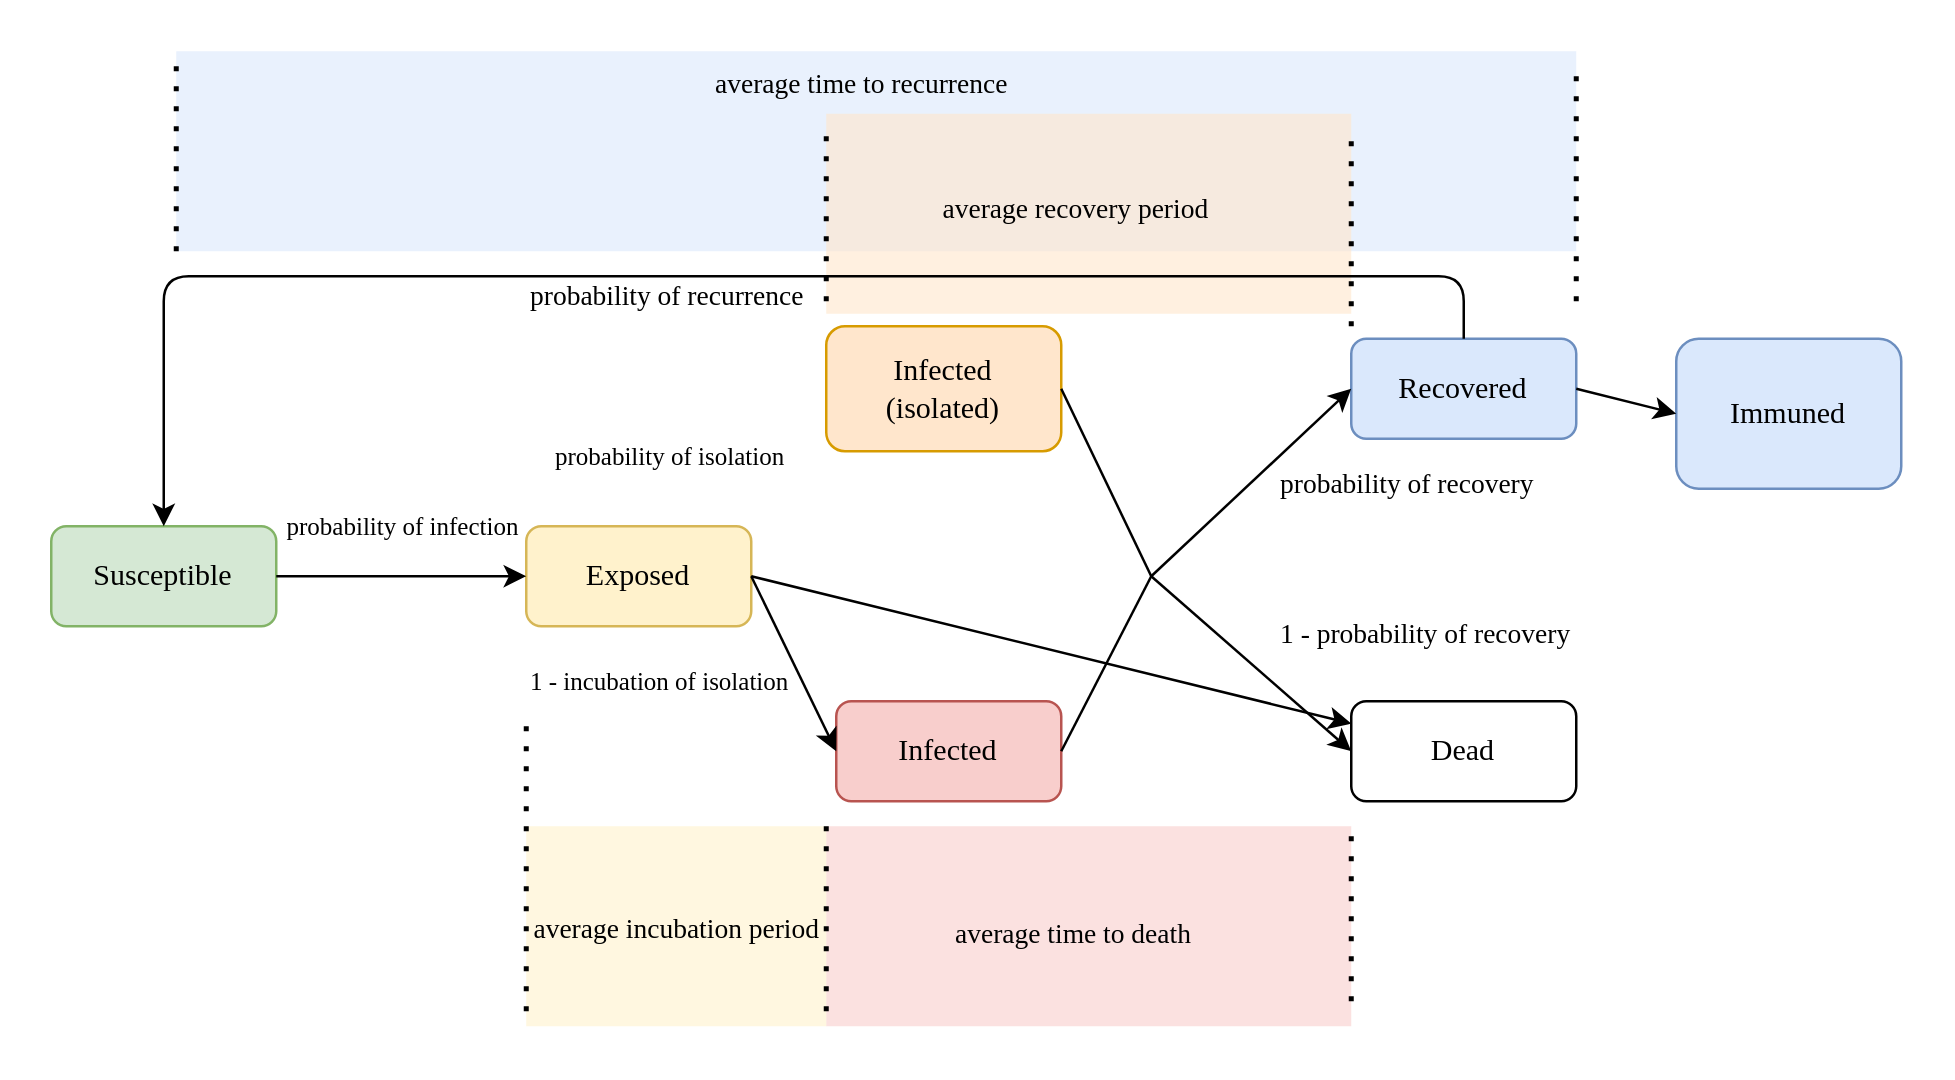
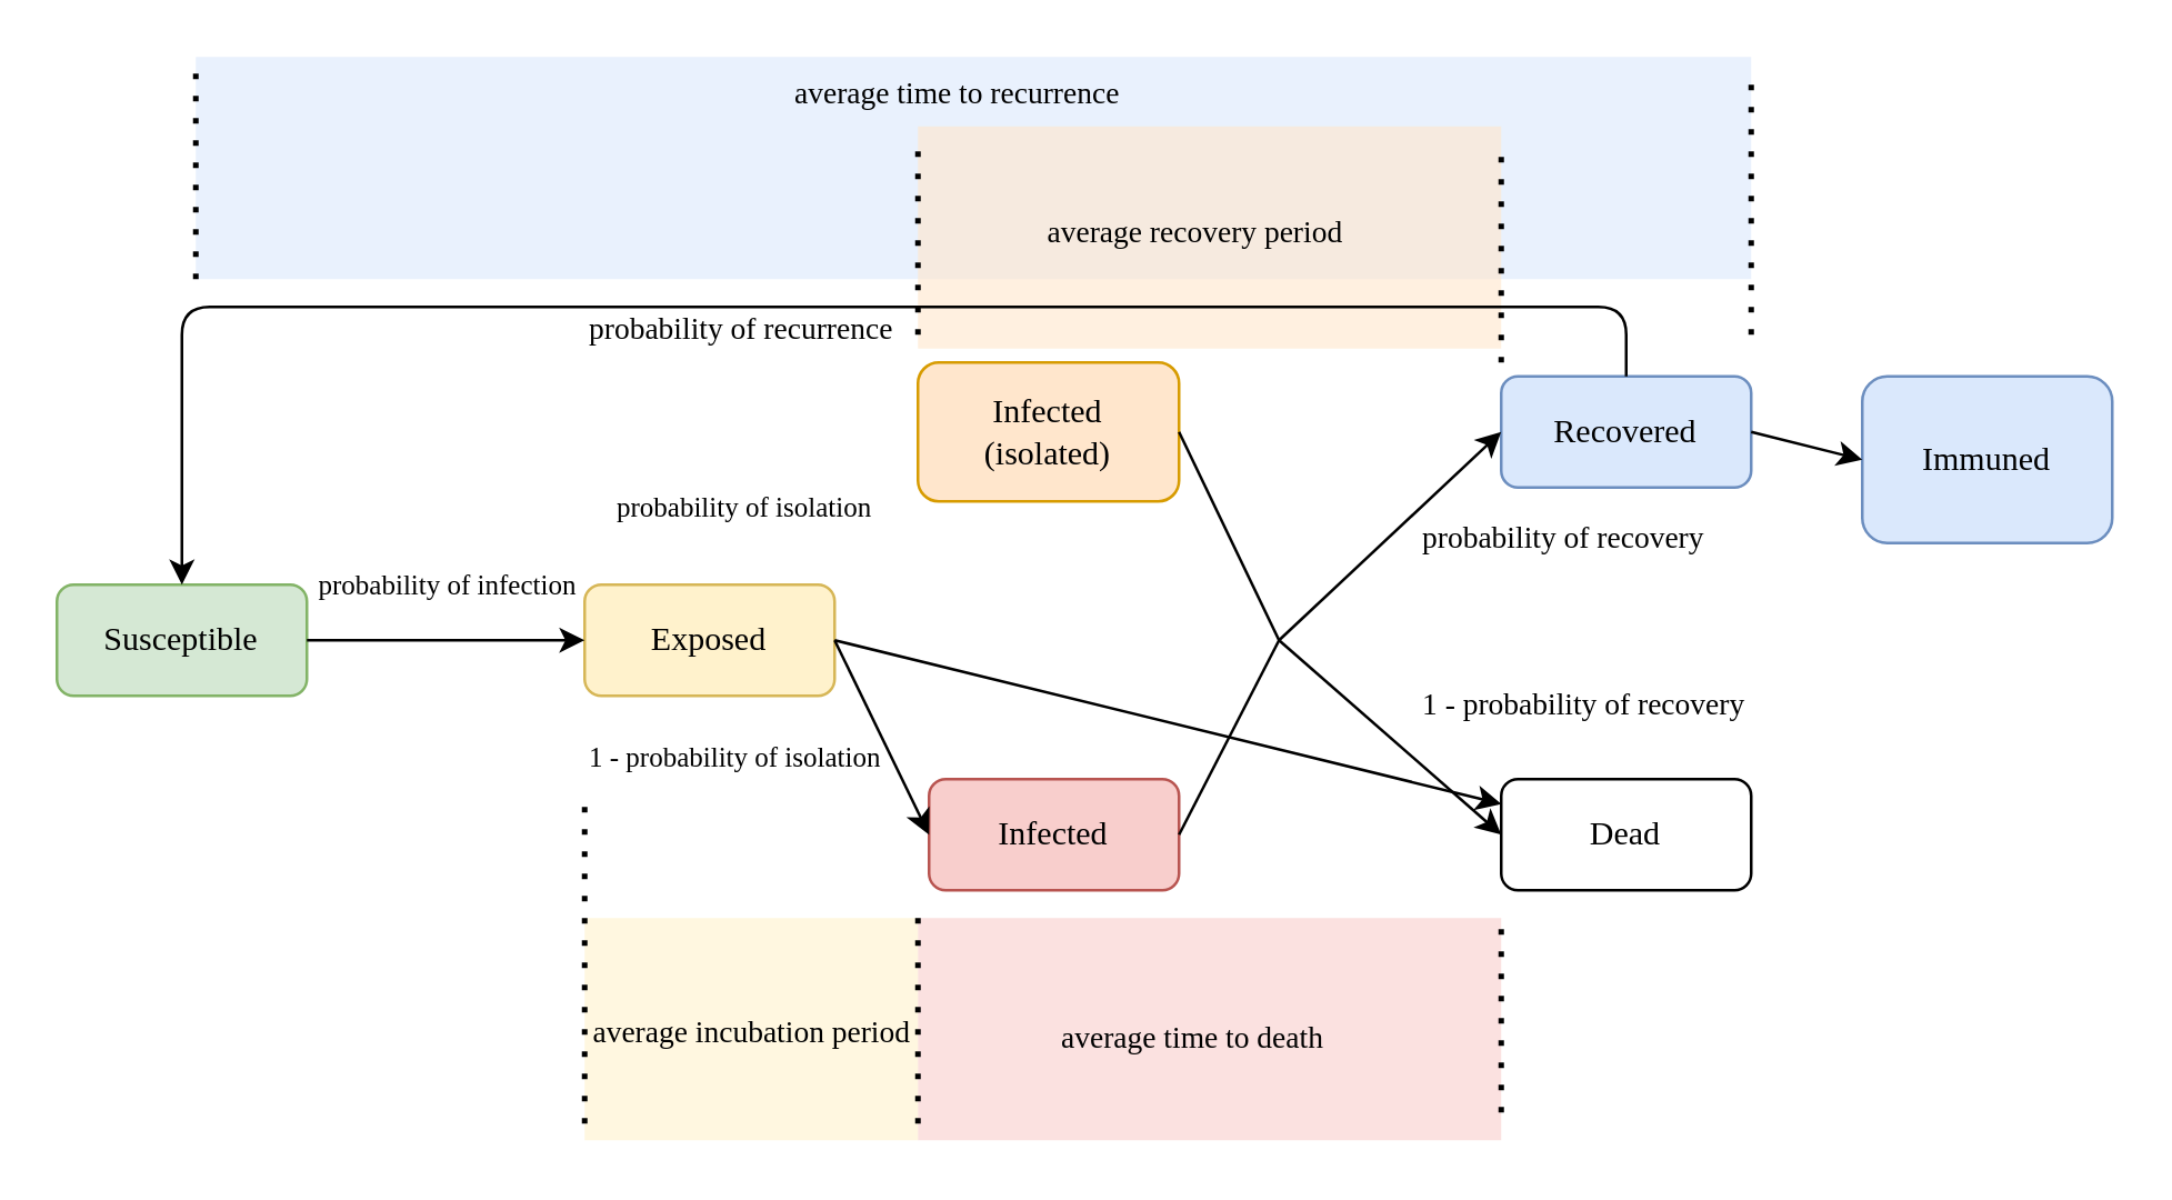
  <mxCell id="0" />
  <mxCell id="1" parent="0" />
  <mxCell id="2" value="" style="rounded=0;whiteSpace=wrap;html=1;shadow=0;fontSize=10;fillColor=#dae8fc;opacity=60;strokeColor=none;" vertex="1" parent="1"><mxGeometry x="70" y="20" width="560" height="80" as="geometry" /></mxCell>
  <mxCell id="3" value="" style="rounded=0;whiteSpace=wrap;html=1;shadow=0;fontSize=10;fillColor=#ffe6cc;opacity=60;strokeColor=none;" vertex="1" parent="1"><mxGeometry x="330" y="45" width="210" height="80" as="geometry" /></mxCell>
  <mxCell id="4" value="" style="rounded=0;whiteSpace=wrap;html=1;shadow=0;fontSize=10;fillColor=#f8cecc;opacity=60;strokeColor=none;" vertex="1" parent="1"><mxGeometry x="330" y="330" width="210" height="80" as="geometry" /></mxCell>
  <mxCell id="5" value="" style="rounded=0;whiteSpace=wrap;html=1;shadow=0;fontSize=10;fillColor=#fff2cc;strokeColor=none;opacity=60;" vertex="1" parent="1"><mxGeometry x="210" y="330" width="120" height="80" as="geometry" /></mxCell>
  <mxCell id="6" value="&lt;font face=&quot;Times New Roman&quot;&gt;Susceptible&lt;/font&gt;" style="rounded=1;whiteSpace=wrap;html=1;fillColor=#d5e8d4;strokeColor=#82b366;" vertex="1" parent="1"><mxGeometry x="20" y="210" width="90" height="40" as="geometry" /></mxCell>
  <mxCell id="7" value="&lt;font face=&quot;Times New Roman&quot;&gt;Exposed&lt;/font&gt;" style="rounded=1;whiteSpace=wrap;html=1;fillColor=#fff2cc;strokeColor=#d6b656;" vertex="1" parent="1"><mxGeometry x="210" y="210" width="90" height="40" as="geometry" /></mxCell>
  <mxCell id="8" value="&lt;font face=&quot;Times New Roman&quot;&gt;Infected&lt;/font&gt;" style="rounded=1;whiteSpace=wrap;html=1;fillColor=#f8cecc;strokeColor=#b85450;" vertex="1" parent="1"><mxGeometry x="334" y="280" width="90" height="40" as="geometry" /></mxCell>
  <mxCell id="9" value="&lt;font face=&quot;Times New Roman&quot;&gt;Recovered&lt;/font&gt;" style="rounded=1;whiteSpace=wrap;html=1;fillColor=#dae8fc;strokeColor=#6c8ebf;" vertex="1" parent="1"><mxGeometry x="540" y="135" width="90" height="40" as="geometry" /></mxCell>
  <mxCell id="10" value="&lt;font face=&quot;Times New Roman&quot;&gt;Dead&lt;/font&gt;" style="rounded=1;whiteSpace=wrap;html=1;" vertex="1" parent="1"><mxGeometry x="540" y="280" width="90" height="40" as="geometry" /></mxCell>
  <mxCell id="11" value="&lt;font face=&quot;Times New Roman&quot;&gt;Infected&lt;br&gt;(isolated)&lt;/font&gt;" style="rounded=1;whiteSpace=wrap;html=1;fillColor=#ffe6cc;strokeColor=#d79b00;" vertex="1" parent="1"><mxGeometry x="330" y="130" width="94" height="50" as="geometry" /></mxCell>
  <mxCell id="12" value="&lt;font face=&quot;Times New Roman&quot;&gt;Immuned&lt;/font&gt;" style="rounded=1;whiteSpace=wrap;html=1;fillColor=#dae8fc;strokeColor=#6c8ebf;" vertex="1" parent="1"><mxGeometry x="670" y="135" width="90" height="60" as="geometry" /></mxCell>
  <mxCell id="13" value="" style="endArrow=classic;html=1;exitX=1;exitY=0.5;exitDx=0;exitDy=0;entryX=0;entryY=0.5;entryDx=0;entryDy=0;" edge="1" parent="1" source="6" target="7"><mxGeometry width="50" height="50" relative="1" as="geometry"><mxPoint x="630" y="400" as="sourcePoint" /><mxPoint x="680" y="350" as="targetPoint" /></mxGeometry></mxCell>
  <mxCell id="14" value="" style="endArrow=classic;html=1;exitX=1;exitY=0.5;exitDx=0;exitDy=0;entryX=0;entryY=0.5;entryDx=0;entryDy=0;" edge="1" parent="1" source="7" target="8"><mxGeometry width="50" height="50" relative="1" as="geometry"><mxPoint x="270" y="350" as="sourcePoint" /><mxPoint x="320" y="300" as="targetPoint" /></mxGeometry></mxCell>
  <mxCell id="15" value="" style="endArrow=classic;html=1;exitX=1;exitY=0.5;exitDx=0;exitDy=0;" edge="1" parent="1" source="7" target="10"><mxGeometry width="50" height="50" relative="1" as="geometry"><mxPoint x="630" y="400" as="sourcePoint" /><mxPoint x="680" y="350" as="targetPoint" /></mxGeometry></mxCell>
  <mxCell id="16" value="" style="endArrow=classic;html=1;exitX=1;exitY=0.5;exitDx=0;exitDy=0;entryX=0;entryY=0.5;entryDx=0;entryDy=0;" edge="1" parent="1" source="9" target="12"><mxGeometry width="50" height="50" relative="1" as="geometry"><mxPoint x="630" y="400" as="sourcePoint" /><mxPoint x="680" y="350" as="targetPoint" /></mxGeometry></mxCell>
  <mxCell id="17" value="" style="endArrow=classic;html=1;entryX=0.5;entryY=0;entryDx=0;entryDy=0;exitX=0.5;exitY=0;exitDx=0;exitDy=0;edgeStyle=orthogonalEdgeStyle;" edge="1" parent="1" source="9" target="6"><mxGeometry width="50" height="50" relative="1" as="geometry"><mxPoint x="630" y="400" as="sourcePoint" /><mxPoint x="680" y="350" as="targetPoint" /><Array as="points"><mxPoint x="585" y="110" /><mxPoint x="65" y="110" /></Array></mxGeometry></mxCell>
  <mxCell id="18" value="&lt;p style=&quot;margin: 0px; text-align: justify; font-stretch: normal; font-size: 10px; line-height: normal; font-family: &amp;quot;times new roman&amp;quot;;&quot;&gt;probability of infection&lt;/p&gt;" style="text;html=1;strokeColor=none;fillColor=none;align=center;verticalAlign=middle;whiteSpace=wrap;rounded=0;fontSize=10;" vertex="1" parent="1"><mxGeometry x="96" y="200" width="130" height="20" as="geometry" /></mxCell>
  <mxCell id="19" value="&lt;p style=&quot;margin: 0px; text-align: justify; font-style: normal; font-variant-caps: normal; font-weight: normal; font-stretch: normal; font-size: 10px; line-height: normal; font-family: &amp;quot;times new roman&amp;quot;; color: rgb(0, 0, 0);&quot;&gt;probability of isolation&lt;/p&gt;" style="text;whiteSpace=wrap;html=1;fontSize=10;" vertex="1" parent="1"><mxGeometry x="220" y="170" width="130" height="30" as="geometry" /></mxCell>
  <mxCell id="20" value="&lt;p style=&quot;margin: 0.0px 0.0px 0.0px 0.0px ; text-align: justify ; font: 11.0px &amp;quot;times new roman&amp;quot; ; color: #000000&quot;&gt;probability of recurrence&lt;/p&gt;" style="text;whiteSpace=wrap;html=1;fontSize=10;" vertex="1" parent="1"><mxGeometry x="210" y="105" width="130" height="30" as="geometry" /></mxCell>
  <mxCell id="21" value="" style="endArrow=none;html=1;fontSize=10;exitX=1;exitY=0.5;exitDx=0;exitDy=0;" edge="1" parent="1" source="11"><mxGeometry width="50" height="50" relative="1" as="geometry"><mxPoint x="560" y="440" as="sourcePoint" /><mxPoint x="460" y="230" as="targetPoint" /></mxGeometry></mxCell>
  <mxCell id="22" value="" style="endArrow=none;html=1;fontSize=10;exitX=1;exitY=0.5;exitDx=0;exitDy=0;" edge="1" parent="1" source="8"><mxGeometry width="50" height="50" relative="1" as="geometry"><mxPoint x="560" y="440" as="sourcePoint" /><mxPoint x="460" y="230" as="targetPoint" /></mxGeometry></mxCell>
  <mxCell id="23" value="" style="endArrow=classic;html=1;fontSize=10;entryX=0;entryY=0.5;entryDx=0;entryDy=0;" edge="1" parent="1" target="9"><mxGeometry width="50" height="50" relative="1" as="geometry"><mxPoint x="460" y="230" as="sourcePoint" /><mxPoint x="610" y="390" as="targetPoint" /></mxGeometry></mxCell>
  <mxCell id="24" value="" style="endArrow=classic;html=1;fontSize=10;entryX=0;entryY=0.5;entryDx=0;entryDy=0;" edge="1" parent="1" target="10"><mxGeometry width="50" height="50" relative="1" as="geometry"><mxPoint x="460" y="230" as="sourcePoint" /><mxPoint x="610" y="390" as="targetPoint" /></mxGeometry></mxCell>
- <mxCell id="25" value="&lt;p style=&quot;margin: 0px ; text-align: justify ; font-style: normal ; font-weight: normal ; font-stretch: normal ; font-size: 10px ; line-height: normal ; font-family: &amp;#34;times new roman&amp;#34; ; color: rgb(0 , 0 , 0)&quot;&gt;1 - incubation of isolation&lt;/p&gt;" style="text;whiteSpace=wrap;html=1;fontSize=10;" vertex="1" parent="1"><mxGeometry x="210" y="260" width="130" height="30" as="geometry" /></mxCell>
+ <mxCell id="25" value="&lt;p style=&quot;margin: 0px ; text-align: justify ; font-style: normal ; font-weight: normal ; font-stretch: normal ; font-size: 10px ; line-height: normal ; font-family: &amp;#34;times new roman&amp;#34; ; color: rgb(0 , 0 , 0)&quot;&gt;1 - probability of isolation&lt;/p&gt;" style="text;whiteSpace=wrap;html=1;fontSize=10;" vertex="1" parent="1"><mxGeometry x="210" y="260" width="130" height="30" as="geometry" /></mxCell>
  <mxCell id="26" value="&lt;p style=&quot;margin: 0.0px 0.0px 0.0px 0.0px ; text-align: justify ; font: 11.0px &amp;quot;times new roman&amp;quot; ; color: #000000&quot;&gt;probability of recovery&lt;/p&gt;" style="text;whiteSpace=wrap;html=1;fontSize=10;" vertex="1" parent="1"><mxGeometry x="510" y="180" width="130" height="30" as="geometry" /></mxCell>
  <mxCell id="27" value="&lt;p style=&quot;margin: 0.0px 0.0px 0.0px 0.0px ; text-align: justify ; font: 11.0px &amp;#34;times new roman&amp;#34; ; color: #000000&quot;&gt;1 - probability of recovery&lt;/p&gt;" style="text;whiteSpace=wrap;html=1;fontSize=10;" vertex="1" parent="1"><mxGeometry x="510" y="240" width="130" height="30" as="geometry" /></mxCell>
  <mxCell id="28" value="" style="endArrow=none;dashed=1;html=1;dashPattern=1 3;strokeWidth=2;fontSize=10;exitX=0;exitY=1;exitDx=0;exitDy=0;" edge="1" parent="1" source="25"><mxGeometry width="50" height="50" relative="1" as="geometry"><mxPoint x="560" y="420" as="sourcePoint" /><mxPoint x="210" y="410" as="targetPoint" /></mxGeometry></mxCell>
  <mxCell id="29" value="" style="endArrow=none;dashed=1;html=1;dashPattern=1 3;strokeWidth=2;fontSize=10;exitX=0;exitY=1;exitDx=0;exitDy=0;" edge="1" parent="1"><mxGeometry width="50" height="50" relative="1" as="geometry"><mxPoint x="330" y="330" as="sourcePoint" /><mxPoint x="330" y="410" as="targetPoint" /></mxGeometry></mxCell>
  <mxCell id="30" value="" style="endArrow=none;dashed=1;html=1;dashPattern=1 3;strokeWidth=2;fontSize=10;" edge="1" parent="1"><mxGeometry width="50" height="50" relative="1" as="geometry"><mxPoint x="540" y="400" as="sourcePoint" /><mxPoint x="540" y="330" as="targetPoint" /></mxGeometry></mxCell>
  <mxCell id="31" value="" style="endArrow=none;dashed=1;html=1;dashPattern=1 3;strokeWidth=2;fontSize=10;" edge="1" parent="1"><mxGeometry width="50" height="50" relative="1" as="geometry"><mxPoint x="70" y="100" as="sourcePoint" /><mxPoint x="70" y="20" as="targetPoint" /></mxGeometry></mxCell>
  <mxCell id="32" value="" style="endArrow=none;dashed=1;html=1;dashPattern=1 3;strokeWidth=2;fontSize=10;" edge="1" parent="1"><mxGeometry width="50" height="50" relative="1" as="geometry"><mxPoint x="540" y="130" as="sourcePoint" /><mxPoint x="540" y="50" as="targetPoint" /></mxGeometry></mxCell>
  <mxCell id="33" value="&lt;p style=&quot;margin: 0px ; text-align: justify ; font-stretch: normal ; font-size: 11px ; line-height: normal ; font-family: &amp;#34;times new roman&amp;#34;&quot;&gt;average incubation period&lt;/p&gt;" style="text;html=1;strokeColor=none;fillColor=none;align=center;verticalAlign=middle;whiteSpace=wrap;rounded=0;fontSize=10;" vertex="1" parent="1"><mxGeometry x="202.5" y="350" width="135" height="40" as="geometry" /></mxCell>
  <mxCell id="34" value="&lt;p style=&quot;margin: 0.0px 0.0px 0.0px 0.0px ; text-align: justify ; font: 11.0px &amp;quot;times new roman&amp;quot; ; color: #000000&quot;&gt;average time to death&lt;/p&gt;" style="text;whiteSpace=wrap;html=1;fontSize=10;" vertex="1" parent="1"><mxGeometry x="380" y="360" width="120" height="30" as="geometry" /></mxCell>
  <mxCell id="35" value="" style="endArrow=none;dashed=1;html=1;dashPattern=1 3;strokeWidth=2;fontSize=10;" edge="1" parent="1"><mxGeometry width="50" height="50" relative="1" as="geometry"><mxPoint x="330" y="120" as="sourcePoint" /><mxPoint x="330" y="50" as="targetPoint" /></mxGeometry></mxCell>
  <mxCell id="36" value="&lt;p style=&quot;margin: 0.0px 0.0px 0.0px 0.0px ; text-align: justify ; font: 11.0px &amp;quot;times new roman&amp;quot; ; color: #000000&quot;&gt;average recovery period&lt;/p&gt;" style="text;whiteSpace=wrap;html=1;fontSize=10;" vertex="1" parent="1"><mxGeometry x="375" y="70" width="130" height="30" as="geometry" /></mxCell>
  <mxCell id="37" value="" style="endArrow=none;dashed=1;html=1;dashPattern=1 3;strokeWidth=2;fontSize=10;" edge="1" parent="1"><mxGeometry width="50" height="50" relative="1" as="geometry"><mxPoint x="630" y="120" as="sourcePoint" /><mxPoint x="630" y="30" as="targetPoint" /></mxGeometry></mxCell>
  <mxCell id="38" value="&lt;p style=&quot;margin: 0.0px 0.0px 0.0px 0.0px ; text-align: justify ; font: 11.0px &amp;quot;times new roman&amp;quot; ; color: #000000&quot;&gt;average time to recurrence&lt;/p&gt;" style="text;whiteSpace=wrap;html=1;fontSize=10;" vertex="1" parent="1"><mxGeometry x="284" y="20" width="140" height="30" as="geometry" /></mxCell>
